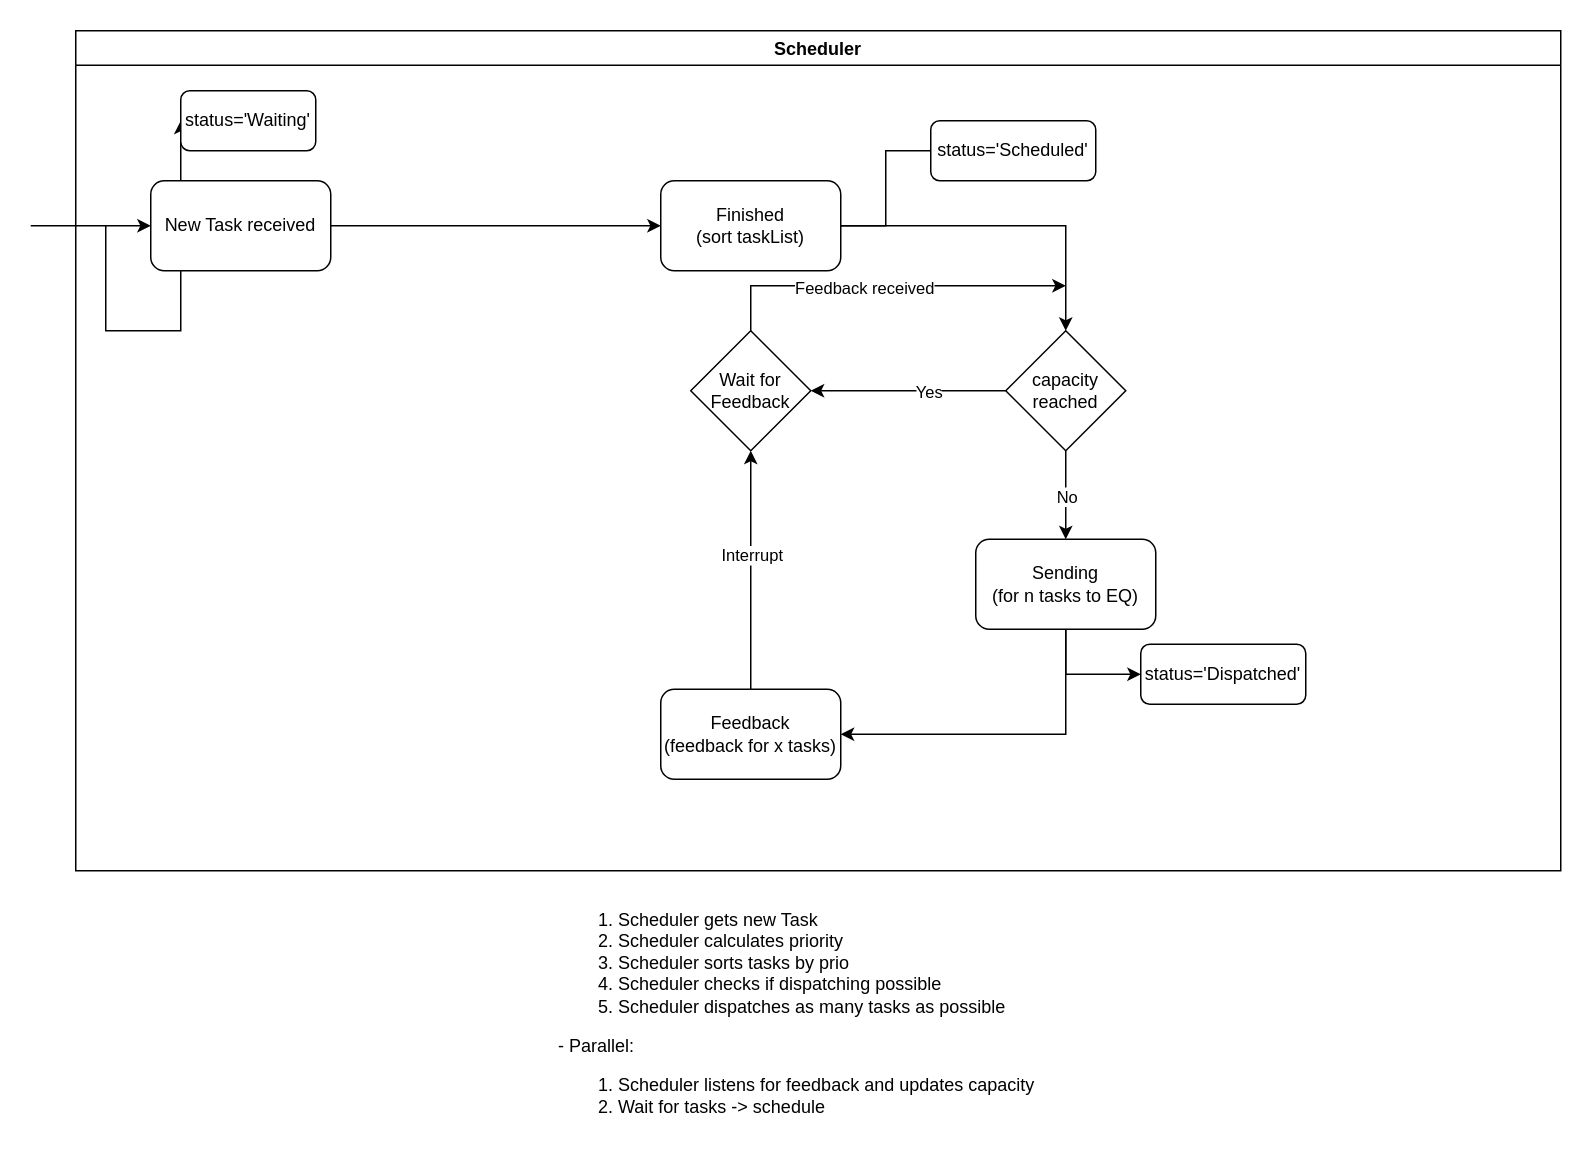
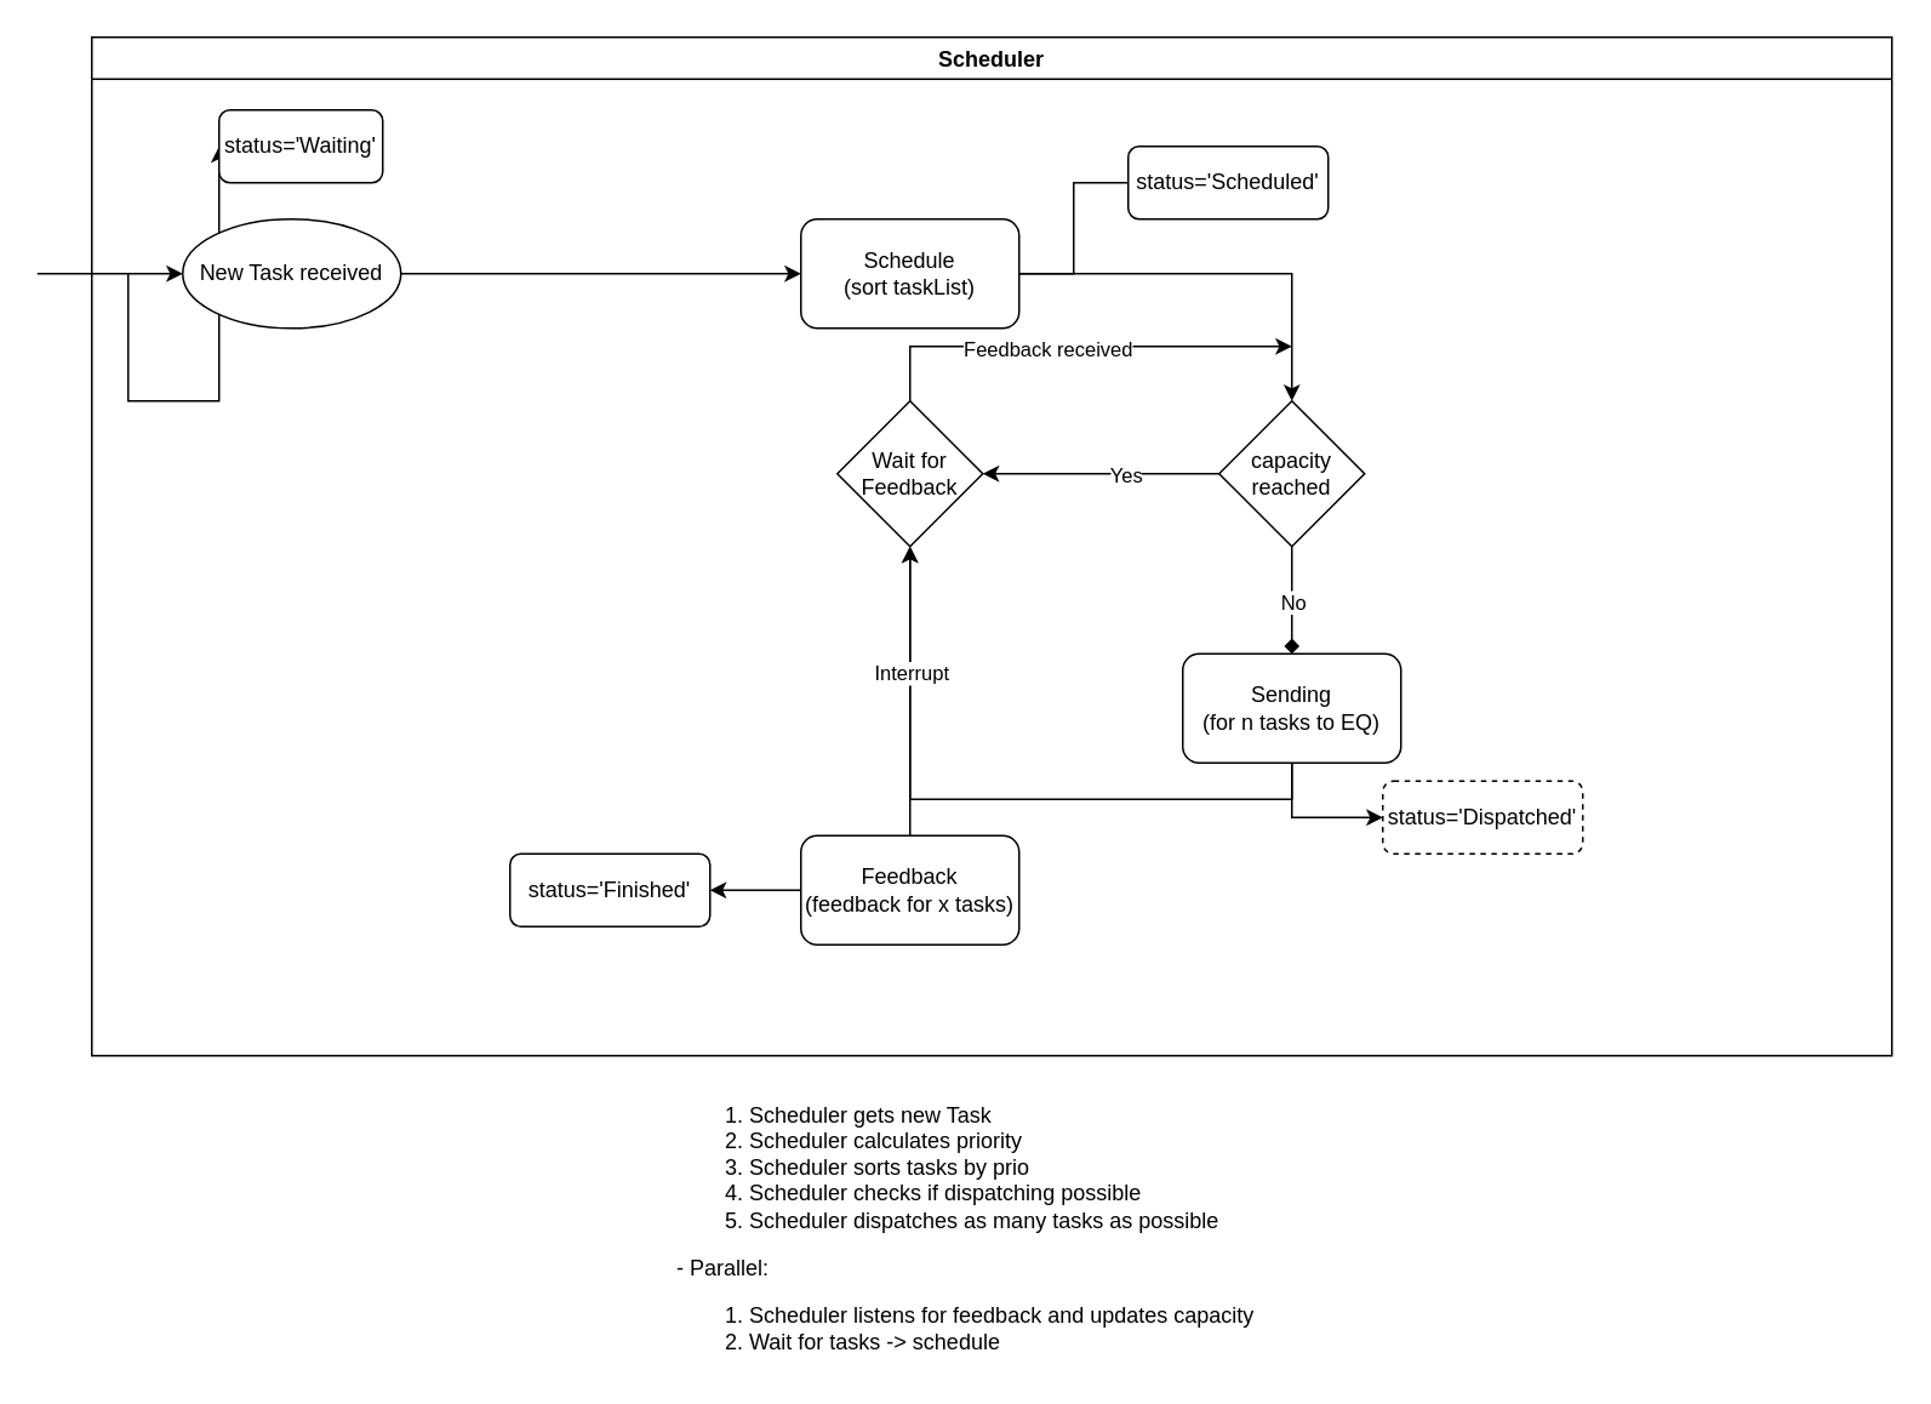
  <mxCell id="0" />
  <mxCell id="1" parent="0" />
  <mxCell id="2" value="Scheduler" style="swimlane;" parent="1" vertex="1"><mxGeometry x="50" y="20" width="990" height="560" as="geometry" /></mxCell>
  <mxCell id="3" style="edgeStyle=orthogonalEdgeStyle;rounded=0;orthogonalLoop=1;jettySize=auto;html=1;exitX=1;exitY=0.5;exitDx=0;exitDy=0;entryX=0;entryY=0.5;entryDx=0;entryDy=0;" parent="2" source="5" target="8" edge="1"><mxGeometry relative="1" as="geometry" /></mxCell>
  <mxCell id="4" style="edgeStyle=orthogonalEdgeStyle;rounded=0;orthogonalLoop=1;jettySize=auto;html=1;entryX=0;entryY=0.5;entryDx=0;entryDy=0;" parent="2" target="16" edge="1"><mxGeometry relative="1" as="geometry"><mxPoint x="20" y="130" as="sourcePoint" /><Array as="points"><mxPoint x="20" y="200" /></Array></mxGeometry></mxCell>
- <mxCell id="5" value="New Task received" style="rounded=1;whiteSpace=wrap;html=1;" parent="2" vertex="1"><mxGeometry x="50" y="100" width="120" height="60" as="geometry" /></mxCell>
+ <mxCell id="5" value="New Task received" style="ellipse;whiteSpace=wrap;html=1;" parent="2" vertex="1"><mxGeometry x="50" y="100" width="120" height="60" as="geometry" /></mxCell>
  <mxCell id="6" style="edgeStyle=orthogonalEdgeStyle;rounded=0;orthogonalLoop=1;jettySize=auto;html=1;exitX=1;exitY=0.5;exitDx=0;exitDy=0;entryX=0;entryY=0.5;entryDx=0;entryDy=0;endArrow=none;" parent="2" source="8" target="17" edge="1"><mxGeometry relative="1" as="geometry" /></mxCell>
  <mxCell id="7" style="edgeStyle=orthogonalEdgeStyle;rounded=0;orthogonalLoop=1;jettySize=auto;html=1;exitX=1;exitY=0.5;exitDx=0;exitDy=0;entryX=0.5;entryY=0;entryDx=0;entryDy=0;" parent="2" source="8" target="24" edge="1"><mxGeometry relative="1" as="geometry" /></mxCell>
- <mxCell id="8" value="Finished&lt;br&gt;(sort taskList)" style="rounded=1;whiteSpace=wrap;html=1;" parent="2" vertex="1"><mxGeometry x="390" y="100" width="120" height="60" as="geometry" /></mxCell>
- <mxCell id="9" style="edgeStyle=orthogonalEdgeStyle;rounded=0;orthogonalLoop=1;jettySize=auto;html=1;exitX=0.5;exitY=1;exitDx=0;exitDy=0;entryX=1;entryY=0.5;entryDx=0;entryDy=0;" parent="2" source="11" target="15" edge="1"><mxGeometry relative="1" as="geometry" /></mxCell>
+ <mxCell id="8" value="Schedule&lt;br&gt;(sort taskList)" style="rounded=1;whiteSpace=wrap;html=1;" parent="2" vertex="1"><mxGeometry x="390" y="100" width="120" height="60" as="geometry" /></mxCell>
+ <mxCell id="9" style="edgeStyle=orthogonalEdgeStyle;rounded=0;orthogonalLoop=1;jettySize=auto;html=1;exitX=0.5;exitY=1;exitDx=0;exitDy=0;" parent="2" source="11" target="25" edge="1"><mxGeometry relative="1" as="geometry" /></mxCell>
  <mxCell id="10" style="edgeStyle=orthogonalEdgeStyle;rounded=0;orthogonalLoop=1;jettySize=auto;html=1;exitX=0.5;exitY=1;exitDx=0;exitDy=0;entryX=0;entryY=0.5;entryDx=0;entryDy=0;" edge="1" parent="2" source="11" target="18"><mxGeometry relative="1" as="geometry" /></mxCell>
  <mxCell id="11" value="Sending&lt;br&gt;(for n tasks to EQ)" style="rounded=1;whiteSpace=wrap;html=1;" parent="2" vertex="1"><mxGeometry x="600" y="339" width="120" height="60" as="geometry" /></mxCell>
+ <mxCell id="12" style="edgeStyle=orthogonalEdgeStyle;rounded=0;orthogonalLoop=1;jettySize=auto;html=1;exitX=0;exitY=0.5;exitDx=0;exitDy=0;entryX=1;entryY=0.5;entryDx=0;entryDy=0;" parent="2" source="15" target="19" edge="1"><mxGeometry relative="1" as="geometry" /></mxCell>
  <mxCell id="13" style="edgeStyle=orthogonalEdgeStyle;rounded=0;orthogonalLoop=1;jettySize=auto;html=1;exitX=0.5;exitY=0;exitDx=0;exitDy=0;entryX=0.5;entryY=1;entryDx=0;entryDy=0;" parent="2" source="15" target="25" edge="1"><mxGeometry relative="1" as="geometry" /></mxCell>
  <mxCell id="14" value="Interrupt" style="edgeLabel;html=1;align=center;verticalAlign=middle;resizable=0;points=[];" parent="13" vertex="1" connectable="0"><mxGeometry x="-0.115" y="-2" relative="1" as="geometry"><mxPoint x="-2" y="-20" as="offset" /></mxGeometry></mxCell>
  <mxCell id="15" value="Feedback&lt;br&gt;(feedback for x tasks)" style="rounded=1;whiteSpace=wrap;html=1;" parent="2" vertex="1"><mxGeometry x="390" y="439" width="120" height="60" as="geometry" /></mxCell>
  <mxCell id="16" value="status='Waiting'" style="rounded=1;whiteSpace=wrap;html=1;" parent="2" vertex="1"><mxGeometry x="70" y="40" width="90" height="40" as="geometry" /></mxCell>
  <mxCell id="17" value="status='Scheduled'" style="rounded=1;whiteSpace=wrap;html=1;" parent="2" vertex="1"><mxGeometry x="570" y="60" width="110" height="40" as="geometry" /></mxCell>
- <mxCell id="18" value="status='Dispatched'" style="rounded=1;whiteSpace=wrap;html=1;" parent="2" vertex="1"><mxGeometry x="710" y="409" width="110" height="40" as="geometry" /></mxCell>
- <mxCell id="20" style="edgeStyle=orthogonalEdgeStyle;rounded=0;orthogonalLoop=1;jettySize=auto;html=1;exitX=0.5;exitY=1;exitDx=0;exitDy=0;entryX=0.5;entryY=0;entryDx=0;entryDy=0;" parent="2" source="24" target="11" edge="1"><mxGeometry relative="1" as="geometry" /></mxCell>
+ <mxCell id="18" value="status='Dispatched'" style="rounded=1;whiteSpace=wrap;html=1;dashed=1;" parent="2" vertex="1"><mxGeometry x="710" y="409" width="110" height="40" as="geometry" /></mxCell>
+ <mxCell id="19" value="status='Finished'" style="rounded=1;whiteSpace=wrap;html=1;" parent="2" vertex="1"><mxGeometry x="230" y="449" width="110" height="40" as="geometry" /></mxCell>
+ <mxCell id="20" style="edgeStyle=orthogonalEdgeStyle;rounded=0;orthogonalLoop=1;jettySize=auto;html=1;exitX=0.5;exitY=1;exitDx=0;exitDy=0;entryX=0.5;entryY=0;entryDx=0;entryDy=0;endArrow=diamond;" parent="2" source="24" target="11" edge="1"><mxGeometry relative="1" as="geometry" /></mxCell>
  <mxCell id="21" value="No" style="edgeLabel;html=1;align=center;verticalAlign=middle;resizable=0;points=[];" parent="20" vertex="1" connectable="0"><mxGeometry x="0.208" y="1" relative="1" as="geometry"><mxPoint x="-1" y="-6" as="offset" /></mxGeometry></mxCell>
  <mxCell id="22" style="edgeStyle=orthogonalEdgeStyle;rounded=0;orthogonalLoop=1;jettySize=auto;html=1;exitX=0;exitY=0.5;exitDx=0;exitDy=0;entryX=1;entryY=0.5;entryDx=0;entryDy=0;" parent="2" source="24" target="25" edge="1"><mxGeometry relative="1" as="geometry" /></mxCell>
  <mxCell id="23" value="Yes" style="edgeLabel;html=1;align=center;verticalAlign=middle;resizable=0;points=[];" parent="22" vertex="1" connectable="0"><mxGeometry x="-0.194" relative="1" as="geometry"><mxPoint as="offset" /></mxGeometry></mxCell>
  <mxCell id="24" value="capacity&lt;br&gt;reached" style="rhombus;whiteSpace=wrap;html=1;" parent="2" vertex="1"><mxGeometry x="620" y="200" width="80" height="80" as="geometry" /></mxCell>
  <mxCell id="25" value="Wait for&lt;br&gt;Feedback" style="rhombus;whiteSpace=wrap;html=1;" parent="2" vertex="1"><mxGeometry x="410" y="200" width="80" height="80" as="geometry" /></mxCell>
  <mxCell id="26" value="" style="endArrow=classic;html=1;entryX=0;entryY=0.5;entryDx=0;entryDy=0;" parent="1" target="5" edge="1"><mxGeometry width="50" height="50" relative="1" as="geometry"><mxPoint x="20" y="150" as="sourcePoint" /><mxPoint x="60" y="110" as="targetPoint" /></mxGeometry></mxCell>
  <mxCell id="27" style="edgeStyle=orthogonalEdgeStyle;rounded=0;orthogonalLoop=1;jettySize=auto;html=1;exitX=0.5;exitY=0;exitDx=0;exitDy=0;" parent="1" source="25" edge="1"><mxGeometry relative="1" as="geometry"><mxPoint x="710" y="190" as="targetPoint" /><Array as="points"><mxPoint x="500" y="190" /></Array></mxGeometry></mxCell>
  <mxCell id="28" value="Feedback received" style="edgeLabel;html=1;align=center;verticalAlign=middle;resizable=0;points=[];" parent="27" vertex="1" connectable="0"><mxGeometry x="-0.122" y="-1" relative="1" as="geometry"><mxPoint as="offset" /></mxGeometry></mxCell>
  <mxCell id="29" value="&lt;ol&gt;&lt;li&gt;Scheduler gets new Task&lt;/li&gt;&lt;li&gt;Scheduler calculates priority&lt;/li&gt;&lt;li&gt;Scheduler sorts tasks by prio&lt;/li&gt;&lt;li&gt;Scheduler checks if dispatching possible&lt;/li&gt;&lt;li&gt;Scheduler dispatches as many tasks as possible&lt;/li&gt;&lt;/ol&gt;- Parallel:&lt;br&gt;&lt;ol&gt;&lt;li&gt;Scheduler listens for feedback and updates capacity&lt;/li&gt;&lt;li&gt;Wait for tasks -&amp;gt; schedule&lt;/li&gt;&lt;/ol&gt;" style="text;html=1;strokeColor=none;fillColor=none;align=left;verticalAlign=middle;whiteSpace=wrap;rounded=0;" vertex="1" parent="1"><mxGeometry x="370" y="600" width="350" height="150" as="geometry" /></mxCell>
